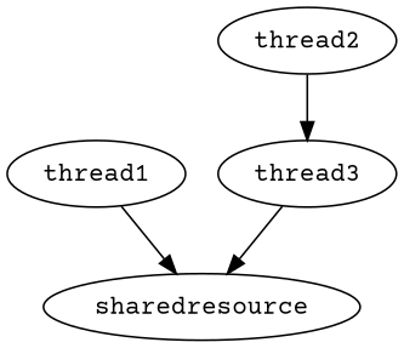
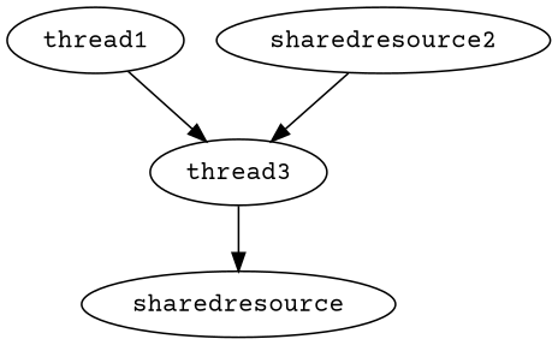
  digraph {
    fontname="Courier Prime"
    node [fontname="Courier Prime"]
    edge [fontname="Courier Prime"]
    thread1
    sharedresource
-   thread2
+   thread2 [label=sharedresource2]
    thread3
-   thread1 -> sharedresource
+   thread1 -> thread3
    thread2 -> thread3
    thread3 -> sharedresource
  }
